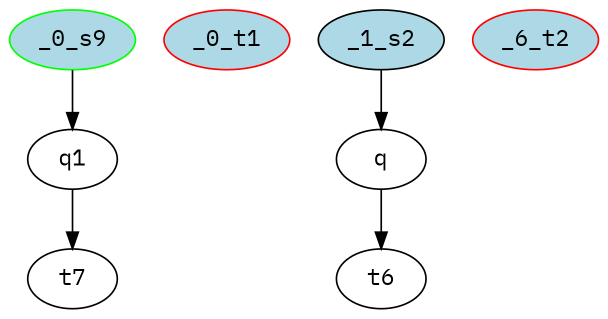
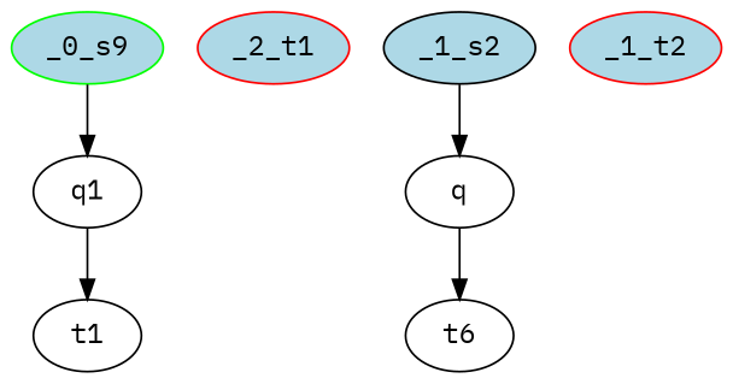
  digraph {
    fontname="IBM Plex Mono"
    node [fontname="IBM Plex Mono"]
    edge [fontname="IBM Plex Mono"]
    n1 [color=green fillcolor=lightblue initial=1 label=_0_s9 style=filled]
    q1
-   t1 [label=t7]
-   _0_t1 [color=red fillcolor=lightblue final=1 style=filled]
+   t1
+   _0_t1 [color=red fillcolor=lightblue final=1 style=filled label=_2_t1]
    _1_s2 [color=black fillcolor=lightblue initial=1 style=filled]
    q
    n7 [label=t6]
-   _1_t2 [color=red fillcolor=lightblue final=1 style=filled label=_6_t2]
+   _1_t2 [color=red fillcolor=lightblue final=1 style=filled]
    n1 -> q1
    q1 -> t1
    _1_s2 -> q
    q -> n7
  }
